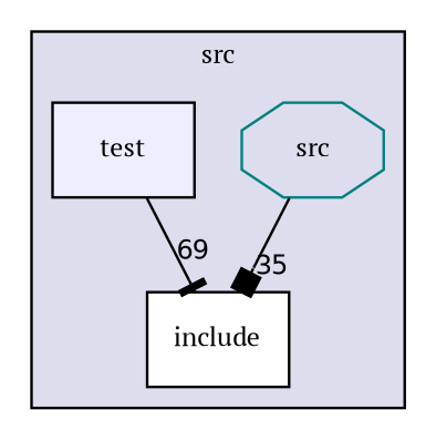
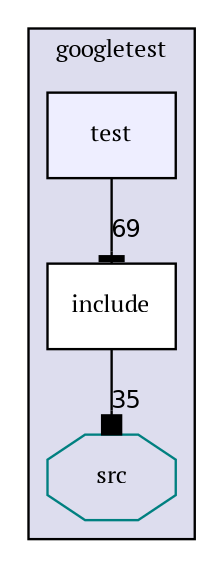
  digraph {
    compound=true
    fontname="PT Serif"
    node [color=black fontname="PT Serif" fontsize=10 shape=box style=filled]
    edge [fontname="PT Serif" labeldistance=1.5 labelfontname=Helvetica labelfontsize=10]
    n1 [color=teal label=src shape=octagon style=""]
    n2 [fillcolor=white label=include]
    n3 [fillcolor="#eeeeff" label=test pencolor=black]
    subgraph cluster_1 {
      bgcolor="#ddddee"
      fontsize=10
-     label=src
+     label=googletest
      pencolor=black
      n1
      n2
      n3
    }
-   n1 -> n2 [arrowhead=box headlabel=35]
+   n2 -> n1 [arrowhead=box headlabel=35]
    n3 -> n2 [arrowhead=tee headlabel=69]
  }
